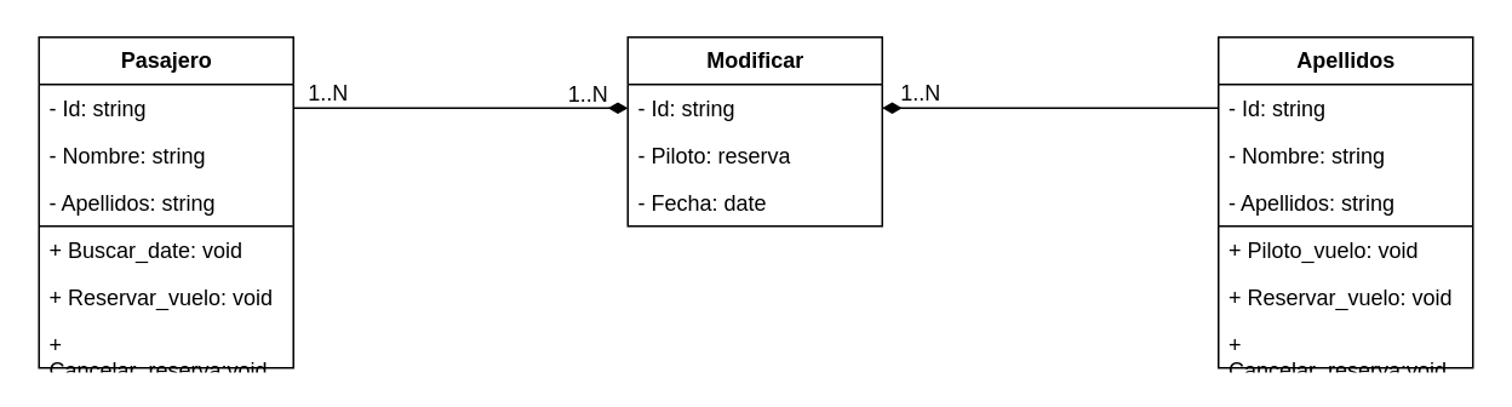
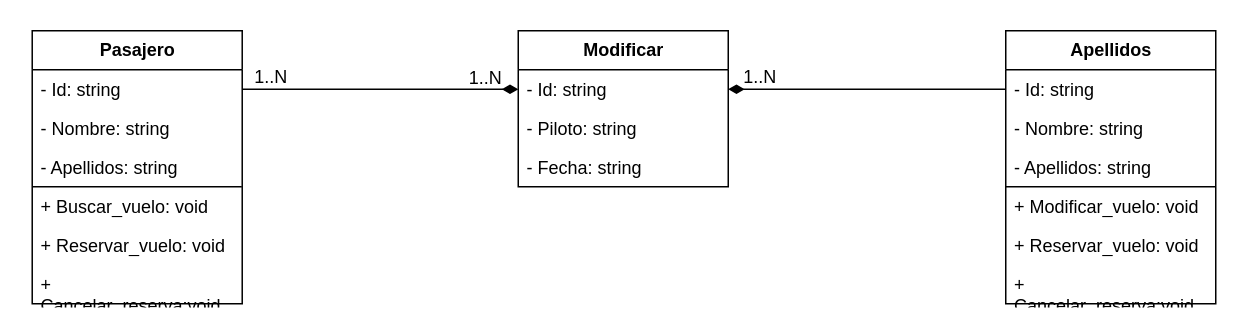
  <mxCell id="0" />
  <mxCell id="1" parent="0" />
  <mxCell id="2" value="Pasajero" style="swimlane;fontStyle=1;childLayout=stackLayout;horizontal=1;startSize=26;fillColor=none;horizontalStack=0;resizeParent=1;resizeParentMax=0;resizeLast=0;collapsible=1;marginBottom=0;html=1;" vertex="1" parent="1"><mxGeometry x="20.98" y="20" width="140" height="182" as="geometry" /></mxCell>
  <mxCell id="3" value="- Id: string" style="text;strokeColor=none;fillColor=none;align=left;verticalAlign=top;spacingLeft=4;spacingRight=4;overflow=hidden;rotatable=0;points=[[0,0.5],[1,0.5]];portConstraint=eastwest;whiteSpace=wrap;html=1;" vertex="1" parent="2"><mxGeometry y="26" width="140" height="26" as="geometry" /></mxCell>
  <mxCell id="4" value="- Nombre: string" style="text;strokeColor=none;fillColor=none;align=left;verticalAlign=top;spacingLeft=4;spacingRight=4;overflow=hidden;rotatable=0;points=[[0,0.5],[1,0.5]];portConstraint=eastwest;whiteSpace=wrap;html=1;" vertex="1" parent="2"><mxGeometry y="52" width="140" height="26" as="geometry" /></mxCell>
  <mxCell id="5" value="- Apellidos: string" style="text;strokeColor=none;fillColor=none;align=left;verticalAlign=top;spacingLeft=4;spacingRight=4;overflow=hidden;rotatable=0;points=[[0,0.5],[1,0.5]];portConstraint=eastwest;whiteSpace=wrap;html=1;" vertex="1" parent="2"><mxGeometry y="78" width="140" height="26" as="geometry" /></mxCell>
- <mxCell id="6" value="+ Buscar_date: void" style="text;strokeColor=none;fillColor=none;align=left;verticalAlign=top;spacingLeft=4;spacingRight=4;overflow=hidden;rotatable=0;points=[[0,0.5],[1,0.5]];portConstraint=eastwest;whiteSpace=wrap;html=1;" vertex="1" parent="2"><mxGeometry y="104" width="140" height="26" as="geometry" /></mxCell>
+ <mxCell id="6" value="+ Buscar_vuelo: void" style="text;strokeColor=none;fillColor=none;align=left;verticalAlign=top;spacingLeft=4;spacingRight=4;overflow=hidden;rotatable=0;points=[[0,0.5],[1,0.5]];portConstraint=eastwest;whiteSpace=wrap;html=1;" vertex="1" parent="2"><mxGeometry y="104" width="140" height="26" as="geometry" /></mxCell>
  <mxCell id="7" value="+ Reservar_vuelo: void" style="text;strokeColor=none;fillColor=none;align=left;verticalAlign=top;spacingLeft=4;spacingRight=4;overflow=hidden;rotatable=0;points=[[0,0.5],[1,0.5]];portConstraint=eastwest;whiteSpace=wrap;html=1;" vertex="1" parent="2"><mxGeometry y="130" width="140" height="26" as="geometry" /></mxCell>
  <mxCell id="8" value="" style="endArrow=none;html=1;rounded=0;exitX=0;exitY=0;exitDx=0;exitDy=0;exitPerimeter=0;entryX=0.998;entryY=0;entryDx=0;entryDy=0;entryPerimeter=0;" edge="1" parent="2" source="6" target="6"><mxGeometry width="50" height="50" relative="1" as="geometry"><mxPoint x="369.02" y="150" as="sourcePoint" /><mxPoint x="219.02" y="100" as="targetPoint" /></mxGeometry></mxCell>
  <mxCell id="9" value="+ Cancelar_reserva:void" style="text;strokeColor=none;fillColor=none;align=left;verticalAlign=top;spacingLeft=4;spacingRight=4;overflow=hidden;rotatable=0;points=[[0,0.5],[1,0.5]];portConstraint=eastwest;whiteSpace=wrap;html=1;" vertex="1" parent="2"><mxGeometry y="156" width="140" height="26" as="geometry" /></mxCell>
  <mxCell id="10" value="Apellidos" style="swimlane;fontStyle=1;childLayout=stackLayout;horizontal=1;startSize=26;fillColor=none;horizontalStack=0;resizeParent=1;resizeParentMax=0;resizeLast=0;collapsible=1;marginBottom=0;html=1;" vertex="1" parent="1"><mxGeometry x="670" y="20" width="140" height="182" as="geometry" /></mxCell>
  <mxCell id="11" value="- Id: string" style="text;strokeColor=none;fillColor=none;align=left;verticalAlign=top;spacingLeft=4;spacingRight=4;overflow=hidden;rotatable=0;points=[[0,0.5],[1,0.5]];portConstraint=eastwest;whiteSpace=wrap;html=1;" vertex="1" parent="10"><mxGeometry y="26" width="140" height="26" as="geometry" /></mxCell>
  <mxCell id="12" value="- Nombre: string" style="text;strokeColor=none;fillColor=none;align=left;verticalAlign=top;spacingLeft=4;spacingRight=4;overflow=hidden;rotatable=0;points=[[0,0.5],[1,0.5]];portConstraint=eastwest;whiteSpace=wrap;html=1;" vertex="1" parent="10"><mxGeometry y="52" width="140" height="26" as="geometry" /></mxCell>
  <mxCell id="13" value="- Apellidos: string" style="text;strokeColor=none;fillColor=none;align=left;verticalAlign=top;spacingLeft=4;spacingRight=4;overflow=hidden;rotatable=0;points=[[0,0.5],[1,0.5]];portConstraint=eastwest;whiteSpace=wrap;html=1;" vertex="1" parent="10"><mxGeometry y="78" width="140" height="26" as="geometry" /></mxCell>
- <mxCell id="14" value="+ Piloto_vuelo: void" style="text;strokeColor=none;fillColor=none;align=left;verticalAlign=top;spacingLeft=4;spacingRight=4;overflow=hidden;rotatable=0;points=[[0,0.5],[1,0.5]];portConstraint=eastwest;whiteSpace=wrap;html=1;" vertex="1" parent="10"><mxGeometry y="104" width="140" height="26" as="geometry" /></mxCell>
+ <mxCell id="14" value="+ Modificar_vuelo: void" style="text;strokeColor=none;fillColor=none;align=left;verticalAlign=top;spacingLeft=4;spacingRight=4;overflow=hidden;rotatable=0;points=[[0,0.5],[1,0.5]];portConstraint=eastwest;whiteSpace=wrap;html=1;" vertex="1" parent="10"><mxGeometry y="104" width="140" height="26" as="geometry" /></mxCell>
  <mxCell id="15" value="+ Reservar_vuelo: void" style="text;strokeColor=none;fillColor=none;align=left;verticalAlign=top;spacingLeft=4;spacingRight=4;overflow=hidden;rotatable=0;points=[[0,0.5],[1,0.5]];portConstraint=eastwest;whiteSpace=wrap;html=1;" vertex="1" parent="10"><mxGeometry y="130" width="140" height="26" as="geometry" /></mxCell>
  <mxCell id="16" value="" style="endArrow=none;html=1;rounded=0;exitX=0;exitY=0;exitDx=0;exitDy=0;exitPerimeter=0;entryX=0.998;entryY=0;entryDx=0;entryDy=0;entryPerimeter=0;" edge="1" parent="10" source="14" target="14"><mxGeometry width="50" height="50" relative="1" as="geometry"><mxPoint x="369.02" y="150" as="sourcePoint" /><mxPoint x="219.02" y="100" as="targetPoint" /></mxGeometry></mxCell>
  <mxCell id="17" value="+ Cancelar_reserva:void" style="text;strokeColor=none;fillColor=none;align=left;verticalAlign=top;spacingLeft=4;spacingRight=4;overflow=hidden;rotatable=0;points=[[0,0.5],[1,0.5]];portConstraint=eastwest;whiteSpace=wrap;html=1;" vertex="1" parent="10"><mxGeometry y="156" width="140" height="26" as="geometry" /></mxCell>
  <mxCell id="18" value="Modificar" style="swimlane;fontStyle=1;childLayout=stackLayout;horizontal=1;startSize=26;fillColor=none;horizontalStack=0;resizeParent=1;resizeParentMax=0;resizeLast=0;collapsible=1;marginBottom=0;html=1;" vertex="1" parent="1"><mxGeometry x="345" y="20" width="140" height="104" as="geometry" /></mxCell>
  <mxCell id="19" value="- Id: string" style="text;strokeColor=none;fillColor=none;align=left;verticalAlign=top;spacingLeft=4;spacingRight=4;overflow=hidden;rotatable=0;points=[[0,0.5],[1,0.5]];portConstraint=eastwest;whiteSpace=wrap;html=1;" vertex="1" parent="18"><mxGeometry y="26" width="140" height="26" as="geometry" /></mxCell>
- <mxCell id="20" value="- Piloto: reserva" style="text;strokeColor=none;fillColor=none;align=left;verticalAlign=top;spacingLeft=4;spacingRight=4;overflow=hidden;rotatable=0;points=[[0,0.5],[1,0.5]];portConstraint=eastwest;whiteSpace=wrap;html=1;" vertex="1" parent="18"><mxGeometry y="52" width="140" height="26" as="geometry" /></mxCell>
- <mxCell id="21" value="- Fecha: date" style="text;strokeColor=none;fillColor=none;align=left;verticalAlign=top;spacingLeft=4;spacingRight=4;overflow=hidden;rotatable=0;points=[[0,0.5],[1,0.5]];portConstraint=eastwest;whiteSpace=wrap;html=1;" vertex="1" parent="18"><mxGeometry y="78" width="140" height="26" as="geometry" /></mxCell>
+ <mxCell id="20" value="- Piloto: string" style="text;strokeColor=none;fillColor=none;align=left;verticalAlign=top;spacingLeft=4;spacingRight=4;overflow=hidden;rotatable=0;points=[[0,0.5],[1,0.5]];portConstraint=eastwest;whiteSpace=wrap;html=1;" vertex="1" parent="18"><mxGeometry y="52" width="140" height="26" as="geometry" /></mxCell>
+ <mxCell id="21" value="- Fecha: string" style="text;strokeColor=none;fillColor=none;align=left;verticalAlign=top;spacingLeft=4;spacingRight=4;overflow=hidden;rotatable=0;points=[[0,0.5],[1,0.5]];portConstraint=eastwest;whiteSpace=wrap;html=1;" vertex="1" parent="18"><mxGeometry y="78" width="140" height="26" as="geometry" /></mxCell>
  <mxCell id="22" value="" style="endArrow=none;startArrow=diamondThin;endFill=0;startFill=1;html=1;verticalAlign=bottom;labelBackgroundColor=none;strokeWidth=1;startSize=8;endSize=8;rounded=0;entryX=1;entryY=0.5;entryDx=0;entryDy=0;exitX=0;exitY=0.5;exitDx=0;exitDy=0;" edge="1" parent="1" source="19" target="3"><mxGeometry width="160" relative="1" as="geometry"><mxPoint x="220" y="190" as="sourcePoint" /><mxPoint x="380" y="190" as="targetPoint" /></mxGeometry></mxCell>
  <mxCell id="23" value="" style="endArrow=none;startArrow=diamondThin;endFill=0;startFill=1;html=1;verticalAlign=bottom;labelBackgroundColor=none;strokeWidth=1;startSize=8;endSize=8;rounded=0;entryX=0;entryY=0.5;entryDx=0;entryDy=0;exitX=1;exitY=0.5;exitDx=0;exitDy=0;" edge="1" parent="1" source="19" target="11"><mxGeometry width="160" relative="1" as="geometry"><mxPoint x="714" y="230" as="sourcePoint" /><mxPoint x="530" y="230" as="targetPoint" /></mxGeometry></mxCell>
  <mxCell id="24" value="1..N" style="text;html=1;align=center;verticalAlign=middle;resizable=0;points=[];autosize=1;strokeColor=none;fillColor=none;" vertex="1" parent="1"><mxGeometry x="155" y="36" width="50" height="30" as="geometry" /></mxCell>
  <mxCell id="25" value="1..N" style="text;html=1;align=center;verticalAlign=middle;resizable=0;points=[];autosize=1;strokeColor=none;fillColor=none;" vertex="1" parent="1"><mxGeometry x="298" y="37" width="50" height="30" as="geometry" /></mxCell>
  <mxCell id="26" value="1..N" style="text;html=1;align=center;verticalAlign=middle;resizable=0;points=[];autosize=1;strokeColor=none;fillColor=none;" vertex="1" parent="1"><mxGeometry x="481" y="36" width="50" height="30" as="geometry" /></mxCell>
